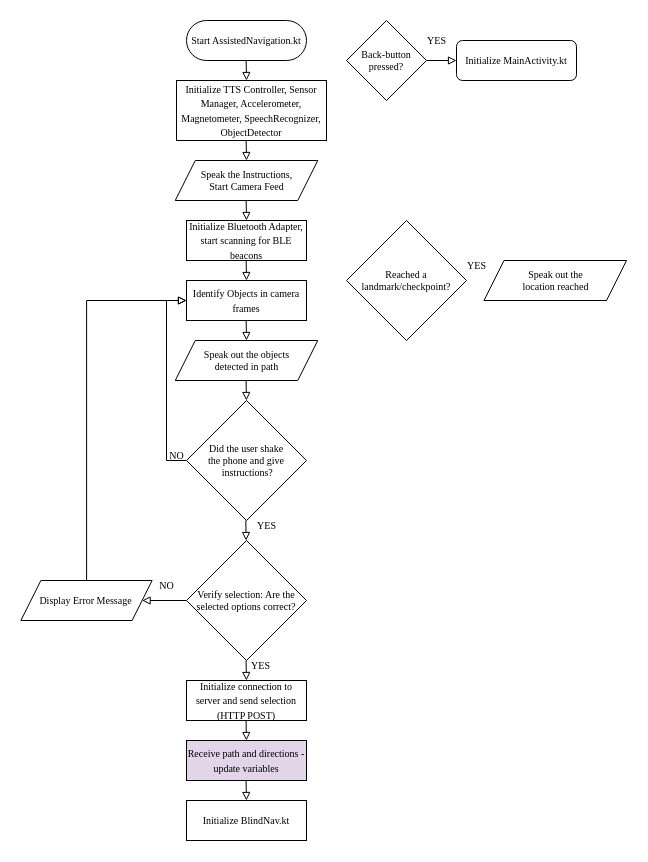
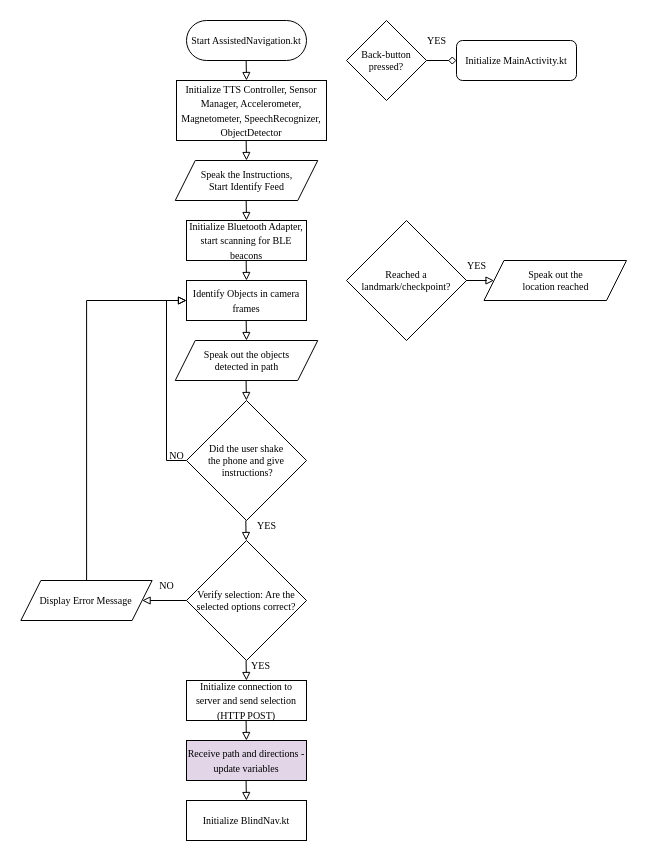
  <mxCell id="0" />
  <mxCell id="1" parent="0" />
  <mxCell id="2" value="&lt;font size=&quot;1&quot; face=&quot;Times New Roman&quot;&gt;Start AssistedNavigation.kt&lt;/font&gt;" style="rounded=1;whiteSpace=wrap;html=1;fontSize=12;glass=0;strokeWidth=1;shadow=0;arcSize=50;" vertex="1" parent="1"><mxGeometry x="186" y="20" width="120" height="40" as="geometry" /></mxCell>
  <mxCell id="3" value="&lt;span style=&quot;border-color: var(--border-color);&quot;&gt;&lt;font style=&quot;font-size: 10px;&quot;&gt;Initialize TTS Controller, Sensor Manager, Accelerometer, Magnetometer, SpeechRecognizer, ObjectDetector&lt;/font&gt;&lt;/span&gt;" style="rounded=0;whiteSpace=wrap;html=1;fontFamily=Times New Roman;fontSize=12;" vertex="1" parent="1"><mxGeometry x="176" y="80" width="150" height="60" as="geometry" /></mxCell>
  <mxCell id="4" value="&lt;span style=&quot;border-color: var(--border-color);&quot;&gt;&lt;font style=&quot;font-size: 10px;&quot;&gt;Initialize MainActivity.kt&lt;/font&gt;&lt;/span&gt;" style="whiteSpace=wrap;html=1;fontFamily=Times New Roman;fontSize=12;rounded=1;" vertex="1" parent="1"><mxGeometry x="456" y="40" width="120" height="40" as="geometry" /></mxCell>
  <mxCell id="5" value="NO" style="text;html=1;align=center;verticalAlign=middle;resizable=0;points=[];autosize=1;strokeColor=none;fillColor=none;fontSize=10;fontFamily=Times New Roman;" vertex="1" parent="1"><mxGeometry x="146" y="570" width="40" height="30" as="geometry" /></mxCell>
  <mxCell id="6" value="YES" style="text;html=1;align=center;verticalAlign=middle;resizable=0;points=[];autosize=1;strokeColor=none;fillColor=none;fontSize=10;fontFamily=Times New Roman;" vertex="1" parent="1"><mxGeometry x="416" y="25" width="40" height="30" as="geometry" /></mxCell>
- <mxCell id="7" value="" style="edgeStyle=orthogonalEdgeStyle;rounded=0;orthogonalLoop=1;jettySize=auto;html=1;fontFamily=Times New Roman;fontSize=10;endArrow=block;endFill=0;" edge="1" parent="1" source="8" target="4"><mxGeometry relative="1" as="geometry" /></mxCell>
+ <mxCell id="7" value="" style="edgeStyle=orthogonalEdgeStyle;rounded=0;orthogonalLoop=1;jettySize=auto;html=1;fontFamily=Times New Roman;fontSize=10;endArrow=diamond;endFill=0;" edge="1" parent="1" source="8" target="4"><mxGeometry relative="1" as="geometry" /></mxCell>
  <mxCell id="8" value="Back-button pressed?" style="rhombus;whiteSpace=wrap;html=1;fontFamily=Times New Roman;fontSize=10;" vertex="1" parent="1"><mxGeometry x="346" y="20" width="80" height="80" as="geometry" /></mxCell>
  <mxCell id="9" style="edgeStyle=orthogonalEdgeStyle;rounded=0;sketch=0;orthogonalLoop=1;jettySize=auto;html=1;entryX=0;entryY=0.5;entryDx=0;entryDy=0;fontFamily=Times New Roman;fontSize=10;endArrow=block;endFill=0;" edge="1" parent="1" source="10" target="18"><mxGeometry relative="1" as="geometry"><Array as="points"><mxPoint x="166" y="460" /><mxPoint x="166" y="300" /></Array></mxGeometry></mxCell>
  <mxCell id="10" value="Did the user shake &lt;br&gt;the phone and give&lt;br&gt;&amp;nbsp;instructions?" style="rhombus;whiteSpace=wrap;html=1;fontFamily=Times New Roman;fontSize=10;" vertex="1" parent="1"><mxGeometry x="186" y="400" width="120" height="120" as="geometry" /></mxCell>
  <mxCell id="11" style="edgeStyle=orthogonalEdgeStyle;rounded=0;sketch=0;orthogonalLoop=1;jettySize=auto;html=1;entryX=0;entryY=0.5;entryDx=0;entryDy=0;fontFamily=Times New Roman;fontSize=10;endArrow=block;endFill=0;" edge="1" parent="1" source="12" target="18"><mxGeometry relative="1" as="geometry"><Array as="points"><mxPoint x="86" y="300" /></Array></mxGeometry></mxCell>
  <mxCell id="12" value="Display Error Message" style="shape=parallelogram;perimeter=parallelogramPerimeter;whiteSpace=wrap;html=1;fixedSize=1;fontFamily=Times New Roman;fontSize=10;" vertex="1" parent="1"><mxGeometry x="20.37" y="580" width="131.25" height="40" as="geometry" /></mxCell>
- <mxCell id="13" value="Speak the Instructions, &lt;br&gt;Start Camera Feed" style="shape=parallelogram;perimeter=parallelogramPerimeter;whiteSpace=wrap;html=1;fixedSize=1;fontFamily=Times New Roman;fontSize=10;" vertex="1" parent="1"><mxGeometry x="174.75" y="160" width="142.5" height="40" as="geometry" /></mxCell>
+ <mxCell id="13" value="Speak the Instructions, &lt;br&gt;Start Identify Feed" style="shape=parallelogram;perimeter=parallelogramPerimeter;whiteSpace=wrap;html=1;fixedSize=1;fontFamily=Times New Roman;fontSize=10;" vertex="1" parent="1"><mxGeometry x="174.75" y="160" width="142.5" height="40" as="geometry" /></mxCell>
  <mxCell id="14" value="Speak out the objects &lt;br&gt;detected in path" style="shape=parallelogram;perimeter=parallelogramPerimeter;whiteSpace=wrap;html=1;fixedSize=1;fontFamily=Times New Roman;fontSize=10;" vertex="1" parent="1"><mxGeometry x="174.75" y="340" width="142.5" height="40" as="geometry" /></mxCell>
  <mxCell id="15" value="&lt;span style=&quot;border-color: var(--border-color);&quot;&gt;&lt;font style=&quot;font-size: 10px;&quot;&gt;Initialize Bluetooth Adapter, start scanning for BLE beacons&lt;/font&gt;&lt;/span&gt;" style="rounded=0;whiteSpace=wrap;html=1;fontFamily=Times New Roman;fontSize=12;" vertex="1" parent="1"><mxGeometry x="186" y="220" width="120" height="40" as="geometry" /></mxCell>
  <mxCell id="16" value="&lt;span style=&quot;border-color: var(--border-color);&quot;&gt;&lt;font style=&quot;font-size: 10px;&quot;&gt;Initialize connection to server and send selection (HTTP POST)&lt;/font&gt;&lt;/span&gt;" style="rounded=0;whiteSpace=wrap;html=1;fontFamily=Times New Roman;fontSize=12;" vertex="1" parent="1"><mxGeometry x="186" y="680" width="120" height="40" as="geometry" /></mxCell>
  <mxCell id="17" value="&lt;span style=&quot;border-color: var(--border-color);&quot;&gt;&lt;font style=&quot;font-size: 10px;&quot;&gt;Receive path and directions - update variables&lt;/font&gt;&lt;/span&gt;" style="rounded=0;whiteSpace=wrap;html=1;fontFamily=Times New Roman;fontSize=12;fillColor=#e1d5e7;" vertex="1" parent="1"><mxGeometry x="186" y="740" width="120" height="40" as="geometry" /></mxCell>
  <mxCell id="18" value="&lt;span style=&quot;border-color: var(--border-color);&quot;&gt;&lt;font style=&quot;font-size: 10px;&quot;&gt;Identify Objects in camera frames&lt;/font&gt;&lt;/span&gt;" style="rounded=0;whiteSpace=wrap;html=1;fontFamily=Times New Roman;fontSize=12;" vertex="1" parent="1"><mxGeometry x="186" y="280" width="120" height="40" as="geometry" /></mxCell>
  <mxCell id="19" value="&lt;span style=&quot;border-color: var(--border-color);&quot;&gt;&lt;font style=&quot;font-size: 10px;&quot;&gt;Initialize BlindNav.kt&lt;/font&gt;&lt;/span&gt;" style="rounded=0;whiteSpace=wrap;html=1;fontFamily=Times New Roman;fontSize=12;" vertex="1" parent="1"><mxGeometry x="186" y="800" width="120" height="40" as="geometry" /></mxCell>
+ <mxCell id="20" style="edgeStyle=orthogonalEdgeStyle;rounded=0;sketch=0;orthogonalLoop=1;jettySize=auto;html=1;entryX=0;entryY=0.5;entryDx=0;entryDy=0;fontFamily=Times New Roman;fontSize=10;endArrow=block;endFill=0;" edge="1" parent="1" source="21" target="37"><mxGeometry relative="1" as="geometry" /></mxCell>
  <mxCell id="21" value="Reached a landmark/checkpoint?" style="rhombus;whiteSpace=wrap;html=1;fontFamily=Times New Roman;fontSize=10;" vertex="1" parent="1"><mxGeometry x="346" y="220" width="120" height="120" as="geometry" /></mxCell>
  <mxCell id="22" value="" style="endArrow=block;html=1;rounded=0;sketch=0;fontFamily=Times New Roman;fontSize=10;endFill=0;" edge="1" parent="1"><mxGeometry width="50" height="50" relative="1" as="geometry"><mxPoint x="245.66" y="60" as="sourcePoint" /><mxPoint x="246" y="80" as="targetPoint" /></mxGeometry></mxCell>
  <mxCell id="23" value="" style="endArrow=block;html=1;rounded=0;sketch=0;fontFamily=Times New Roman;fontSize=10;endFill=0;" edge="1" parent="1"><mxGeometry width="50" height="50" relative="1" as="geometry"><mxPoint x="245.66" y="140" as="sourcePoint" /><mxPoint x="246" y="160" as="targetPoint" /></mxGeometry></mxCell>
  <mxCell id="24" value="" style="endArrow=block;html=1;rounded=0;sketch=0;fontFamily=Times New Roman;fontSize=10;endFill=0;" edge="1" parent="1"><mxGeometry width="50" height="50" relative="1" as="geometry"><mxPoint x="245.66" y="200" as="sourcePoint" /><mxPoint x="246" y="220" as="targetPoint" /></mxGeometry></mxCell>
  <mxCell id="25" value="" style="endArrow=block;html=1;rounded=0;sketch=0;fontFamily=Times New Roman;fontSize=10;endFill=0;" edge="1" parent="1"><mxGeometry width="50" height="50" relative="1" as="geometry"><mxPoint x="245.66" y="260" as="sourcePoint" /><mxPoint x="246" y="280" as="targetPoint" /></mxGeometry></mxCell>
  <mxCell id="26" value="" style="endArrow=block;html=1;rounded=0;sketch=0;fontFamily=Times New Roman;fontSize=10;endFill=0;" edge="1" parent="1"><mxGeometry width="50" height="50" relative="1" as="geometry"><mxPoint x="245.66" y="320" as="sourcePoint" /><mxPoint x="246" y="340" as="targetPoint" /></mxGeometry></mxCell>
  <mxCell id="27" value="" style="endArrow=block;html=1;rounded=0;sketch=0;fontFamily=Times New Roman;fontSize=10;endFill=0;" edge="1" parent="1"><mxGeometry width="50" height="50" relative="1" as="geometry"><mxPoint x="245.58" y="380" as="sourcePoint" /><mxPoint x="245.92" y="400" as="targetPoint" /></mxGeometry></mxCell>
  <mxCell id="28" value="" style="endArrow=block;html=1;rounded=0;sketch=0;fontFamily=Times New Roman;fontSize=10;endFill=0;" edge="1" parent="1"><mxGeometry width="50" height="50" relative="1" as="geometry"><mxPoint x="245.31" y="520" as="sourcePoint" /><mxPoint x="245.65" y="540" as="targetPoint" /></mxGeometry></mxCell>
  <mxCell id="29" value="" style="endArrow=block;html=1;rounded=0;sketch=0;fontFamily=Times New Roman;fontSize=10;endFill=0;" edge="1" parent="1"><mxGeometry width="50" height="50" relative="1" as="geometry"><mxPoint x="245.58" y="660" as="sourcePoint" /><mxPoint x="245.92" y="680" as="targetPoint" /></mxGeometry></mxCell>
  <mxCell id="30" value="" style="endArrow=block;html=1;rounded=0;sketch=0;fontFamily=Times New Roman;fontSize=10;endFill=0;" edge="1" parent="1"><mxGeometry width="50" height="50" relative="1" as="geometry"><mxPoint x="245.58" y="720" as="sourcePoint" /><mxPoint x="245.92" y="740" as="targetPoint" /></mxGeometry></mxCell>
  <mxCell id="31" value="" style="endArrow=block;html=1;rounded=0;sketch=0;fontFamily=Times New Roman;fontSize=10;endFill=0;" edge="1" parent="1"><mxGeometry width="50" height="50" relative="1" as="geometry"><mxPoint x="245.58" y="780" as="sourcePoint" /><mxPoint x="245.92" y="800" as="targetPoint" /></mxGeometry></mxCell>
  <mxCell id="32" value="YES" style="text;html=1;align=center;verticalAlign=middle;resizable=0;points=[];autosize=1;strokeColor=none;fillColor=none;fontSize=10;fontFamily=Times New Roman;" vertex="1" parent="1"><mxGeometry x="246" y="510" width="40" height="30" as="geometry" /></mxCell>
  <mxCell id="33" value="NO" style="text;html=1;align=center;verticalAlign=middle;resizable=0;points=[];autosize=1;strokeColor=none;fillColor=none;fontSize=10;fontFamily=Times New Roman;" vertex="1" parent="1"><mxGeometry x="156" y="440" width="40" height="30" as="geometry" /></mxCell>
  <mxCell id="34" value="YES" style="text;html=1;align=center;verticalAlign=middle;resizable=0;points=[];autosize=1;strokeColor=none;fillColor=none;fontSize=10;fontFamily=Times New Roman;" vertex="1" parent="1"><mxGeometry x="240" y="650" width="40" height="30" as="geometry" /></mxCell>
  <mxCell id="35" style="edgeStyle=orthogonalEdgeStyle;rounded=0;sketch=0;orthogonalLoop=1;jettySize=auto;html=1;entryX=1;entryY=0.5;entryDx=0;entryDy=0;fontFamily=Times New Roman;fontSize=10;endArrow=block;endFill=0;" edge="1" parent="1" source="36" target="12"><mxGeometry relative="1" as="geometry" /></mxCell>
  <mxCell id="36" value="Verify selection: Are the selected options correct?" style="rhombus;whiteSpace=wrap;html=1;fontFamily=Times New Roman;fontSize=10;" vertex="1" parent="1"><mxGeometry x="186" y="540" width="120" height="120" as="geometry" /></mxCell>
  <mxCell id="37" value="Speak out the &lt;br&gt;location reached" style="shape=parallelogram;perimeter=parallelogramPerimeter;whiteSpace=wrap;html=1;fixedSize=1;fontFamily=Times New Roman;fontSize=10;" vertex="1" parent="1"><mxGeometry x="483.5" y="260" width="142.5" height="40" as="geometry" /></mxCell>
  <mxCell id="38" value="YES" style="text;html=1;align=center;verticalAlign=middle;resizable=0;points=[];autosize=1;strokeColor=none;fillColor=none;fontSize=10;fontFamily=Times New Roman;" vertex="1" parent="1"><mxGeometry x="456" y="250" width="40" height="30" as="geometry" /></mxCell>
